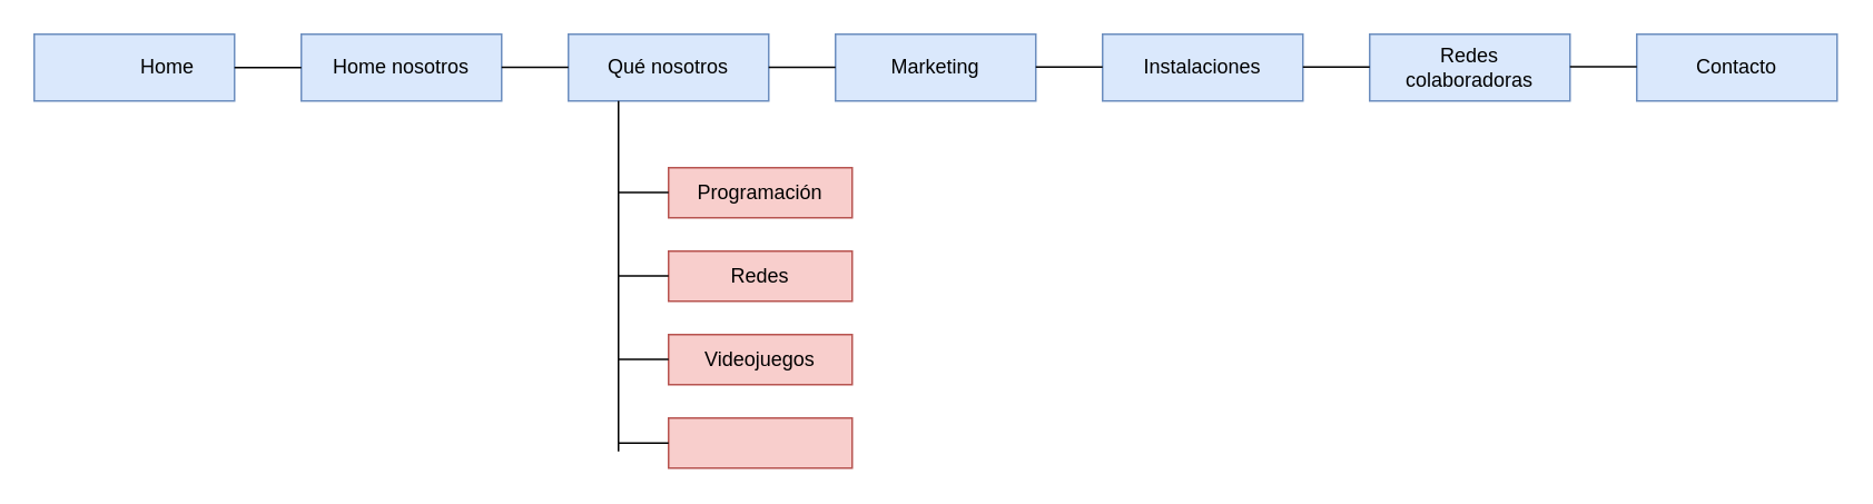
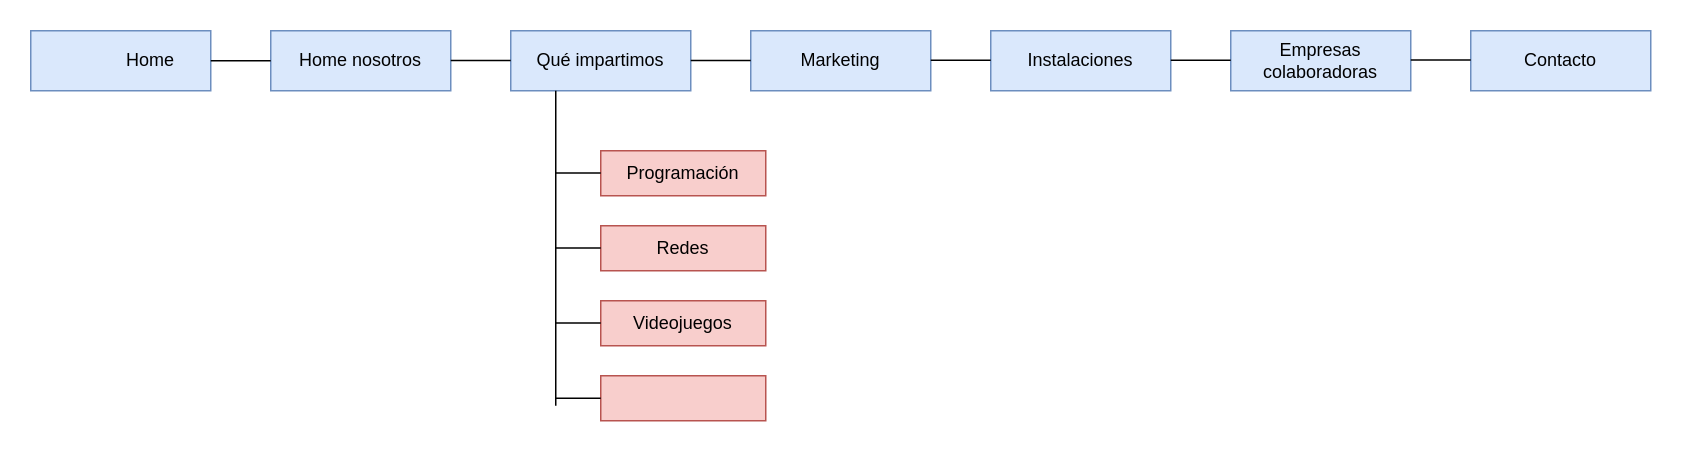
  <mxCell id="0" />
  <mxCell id="1" parent="0" />
  <mxCell id="2" value="" style="rounded=0;whiteSpace=wrap;html=1;fillColor=#dae8fc;strokeColor=#6c8ebf;" parent="1" vertex="1"><mxGeometry x="20" y="20" width="120" height="40" as="geometry" /></mxCell>
  <mxCell id="3" value="Home" style="text;html=1;strokeColor=none;fillColor=none;align=center;verticalAlign=middle;whiteSpace=wrap;rounded=0;" parent="1" vertex="1"><mxGeometry x="70" y="25" width="60" height="30" as="geometry" /></mxCell>
  <mxCell id="4" value="" style="rounded=0;whiteSpace=wrap;html=1;fillColor=#dae8fc;strokeColor=#6c8ebf;" parent="1" vertex="1"><mxGeometry x="180" y="20" width="120" height="40" as="geometry" /></mxCell>
  <mxCell id="5" value="Home nosotros" style="text;html=1;strokeColor=none;fillColor=none;align=center;verticalAlign=middle;whiteSpace=wrap;rounded=0;" parent="1" vertex="1"><mxGeometry x="190" y="25" width="100" height="30" as="geometry" /></mxCell>
  <mxCell id="6" value="" style="rounded=0;whiteSpace=wrap;html=1;fillColor=#dae8fc;strokeColor=#6c8ebf;" parent="1" vertex="1"><mxGeometry x="340" y="20" width="120" height="40" as="geometry" /></mxCell>
- <mxCell id="7" value="Qué nosotros" style="text;html=1;strokeColor=none;fillColor=none;align=center;verticalAlign=middle;whiteSpace=wrap;rounded=0;" parent="1" vertex="1"><mxGeometry x="350" y="25" width="100" height="30" as="geometry" /></mxCell>
+ <mxCell id="7" value="Qué impartimos" style="text;html=1;strokeColor=none;fillColor=none;align=center;verticalAlign=middle;whiteSpace=wrap;rounded=0;" parent="1" vertex="1"><mxGeometry x="350" y="25" width="100" height="30" as="geometry" /></mxCell>
  <mxCell id="8" value="" style="rounded=0;whiteSpace=wrap;html=1;fillColor=#dae8fc;strokeColor=#6c8ebf;" parent="1" vertex="1"><mxGeometry x="500" y="20" width="120" height="40" as="geometry" /></mxCell>
  <mxCell id="9" value="Marketing" style="text;html=1;strokeColor=none;fillColor=none;align=center;verticalAlign=middle;whiteSpace=wrap;rounded=0;" parent="1" vertex="1"><mxGeometry x="510" y="25" width="100" height="30" as="geometry" /></mxCell>
  <mxCell id="10" value="" style="rounded=0;whiteSpace=wrap;html=1;fillColor=#dae8fc;strokeColor=#6c8ebf;" parent="1" vertex="1"><mxGeometry x="660" y="20" width="120" height="40" as="geometry" /></mxCell>
  <mxCell id="11" value="Instalaciones" style="text;html=1;strokeColor=none;fillColor=none;align=center;verticalAlign=middle;whiteSpace=wrap;rounded=0;" parent="1" vertex="1"><mxGeometry x="670" y="25" width="100" height="30" as="geometry" /></mxCell>
  <mxCell id="12" value="" style="rounded=0;whiteSpace=wrap;html=1;fillColor=#dae8fc;strokeColor=#6c8ebf;" parent="1" vertex="1"><mxGeometry x="820" y="20" width="120" height="40" as="geometry" /></mxCell>
- <mxCell id="13" value="Redes colaboradoras" style="text;html=1;strokeColor=none;fillColor=none;align=center;verticalAlign=middle;whiteSpace=wrap;rounded=0;" parent="1" vertex="1"><mxGeometry x="830" y="25" width="100" height="30" as="geometry" /></mxCell>
+ <mxCell id="13" value="Empresas colaboradoras" style="text;html=1;strokeColor=none;fillColor=none;align=center;verticalAlign=middle;whiteSpace=wrap;rounded=0;" parent="1" vertex="1"><mxGeometry x="830" y="25" width="100" height="30" as="geometry" /></mxCell>
  <mxCell id="14" value="" style="rounded=0;whiteSpace=wrap;html=1;fillColor=#dae8fc;strokeColor=#6c8ebf;" parent="1" vertex="1"><mxGeometry x="980" y="20" width="120" height="40" as="geometry" /></mxCell>
  <mxCell id="15" value="Contacto" style="text;html=1;strokeColor=none;fillColor=none;align=center;verticalAlign=middle;whiteSpace=wrap;rounded=0;" parent="1" vertex="1"><mxGeometry x="990" y="25" width="100" height="30" as="geometry" /></mxCell>
  <mxCell id="16" value="" style="rounded=0;whiteSpace=wrap;html=1;fillColor=#f8cecc;strokeColor=#b85450;" parent="1" vertex="1"><mxGeometry x="400" y="100" width="110" height="30" as="geometry" /></mxCell>
  <mxCell id="17" value="Programación" style="text;html=1;align=center;verticalAlign=middle;whiteSpace=wrap;rounded=0;" parent="1" vertex="1"><mxGeometry x="405" y="100" width="100" height="30" as="geometry" /></mxCell>
  <mxCell id="18" value="" style="rounded=0;whiteSpace=wrap;html=1;fillColor=#f8cecc;strokeColor=#b85450;" parent="1" vertex="1"><mxGeometry x="400" y="150" width="110" height="30" as="geometry" /></mxCell>
  <mxCell id="19" value="Redes" style="text;html=1;align=center;verticalAlign=middle;whiteSpace=wrap;rounded=0;" parent="1" vertex="1"><mxGeometry x="405" y="150" width="100" height="30" as="geometry" /></mxCell>
  <mxCell id="20" value="" style="rounded=0;whiteSpace=wrap;html=1;fillColor=#f8cecc;strokeColor=#b85450;" parent="1" vertex="1"><mxGeometry x="400" y="200" width="110" height="30" as="geometry" /></mxCell>
  <mxCell id="21" value="Videojuegos" style="text;html=1;strokeColor=none;fillColor=none;align=center;verticalAlign=middle;whiteSpace=wrap;rounded=0;" parent="1" vertex="1"><mxGeometry x="405" y="200" width="100" height="30" as="geometry" /></mxCell>
  <mxCell id="22" value="" style="rounded=0;whiteSpace=wrap;html=1;fillColor=#f8cecc;strokeColor=#b85450;" parent="1" vertex="1"><mxGeometry x="400" y="250" width="110" height="30" as="geometry" /></mxCell>
  <mxCell id="23" value="" style="endArrow=none;html=1;rounded=0;exitX=1;exitY=0.5;exitDx=0;exitDy=0;entryX=0;entryY=0.5;entryDx=0;entryDy=0;" parent="1" source="2" target="4" edge="1"><mxGeometry width="50" height="50" relative="1" as="geometry"><mxPoint x="500" y="270" as="sourcePoint" /><mxPoint x="550" y="220" as="targetPoint" /></mxGeometry></mxCell>
  <mxCell id="24" value="" style="endArrow=none;html=1;rounded=0;exitX=1;exitY=0.5;exitDx=0;exitDy=0;entryX=0;entryY=0.5;entryDx=0;entryDy=0;" parent="1" edge="1"><mxGeometry width="50" height="50" relative="1" as="geometry"><mxPoint x="300" y="39.76" as="sourcePoint" /><mxPoint x="340" y="39.76" as="targetPoint" /></mxGeometry></mxCell>
  <mxCell id="25" value="" style="endArrow=none;html=1;rounded=0;exitX=1;exitY=0.5;exitDx=0;exitDy=0;entryX=0;entryY=0.5;entryDx=0;entryDy=0;" parent="1" edge="1"><mxGeometry width="50" height="50" relative="1" as="geometry"><mxPoint x="460" y="39.76" as="sourcePoint" /><mxPoint x="500" y="39.76" as="targetPoint" /></mxGeometry></mxCell>
  <mxCell id="26" value="" style="endArrow=none;html=1;rounded=0;exitX=1;exitY=0.5;exitDx=0;exitDy=0;entryX=0;entryY=0.5;entryDx=0;entryDy=0;" parent="1" edge="1"><mxGeometry width="50" height="50" relative="1" as="geometry"><mxPoint x="620" y="39.66" as="sourcePoint" /><mxPoint x="660" y="39.66" as="targetPoint" /></mxGeometry></mxCell>
  <mxCell id="27" value="" style="endArrow=none;html=1;rounded=0;exitX=1;exitY=0.5;exitDx=0;exitDy=0;entryX=0;entryY=0.5;entryDx=0;entryDy=0;" parent="1" edge="1"><mxGeometry width="50" height="50" relative="1" as="geometry"><mxPoint x="780" y="39.66" as="sourcePoint" /><mxPoint x="820" y="39.66" as="targetPoint" /></mxGeometry></mxCell>
  <mxCell id="28" value="" style="endArrow=none;html=1;rounded=0;exitX=1;exitY=0.5;exitDx=0;exitDy=0;entryX=0;entryY=0.5;entryDx=0;entryDy=0;" parent="1" edge="1"><mxGeometry width="50" height="50" relative="1" as="geometry"><mxPoint x="940" y="39.58" as="sourcePoint" /><mxPoint x="980" y="39.58" as="targetPoint" /></mxGeometry></mxCell>
  <mxCell id="29" value="" style="endArrow=none;html=1;rounded=0;entryX=0.25;entryY=1;entryDx=0;entryDy=0;" parent="1" target="6" edge="1"><mxGeometry width="50" height="50" relative="1" as="geometry"><mxPoint x="370" y="270" as="sourcePoint" /><mxPoint x="470" y="120" as="targetPoint" /></mxGeometry></mxCell>
  <mxCell id="30" value="" style="endArrow=none;html=1;rounded=0;entryX=0;entryY=0.5;entryDx=0;entryDy=0;" parent="1" target="22" edge="1"><mxGeometry width="50" height="50" relative="1" as="geometry"><mxPoint x="370" y="265" as="sourcePoint" /><mxPoint x="460" y="200" as="targetPoint" /></mxGeometry></mxCell>
  <mxCell id="31" value="" style="endArrow=none;html=1;rounded=0;entryX=0;entryY=0.5;entryDx=0;entryDy=0;" parent="1" edge="1"><mxGeometry width="50" height="50" relative="1" as="geometry"><mxPoint x="370" y="214.84" as="sourcePoint" /><mxPoint x="400" y="214.84" as="targetPoint" /></mxGeometry></mxCell>
  <mxCell id="32" value="" style="endArrow=none;html=1;rounded=0;entryX=0;entryY=0.5;entryDx=0;entryDy=0;" parent="1" edge="1"><mxGeometry width="50" height="50" relative="1" as="geometry"><mxPoint x="370" y="164.84" as="sourcePoint" /><mxPoint x="400" y="164.84" as="targetPoint" /></mxGeometry></mxCell>
  <mxCell id="33" value="" style="endArrow=none;html=1;rounded=0;entryX=0;entryY=0.5;entryDx=0;entryDy=0;" parent="1" edge="1"><mxGeometry width="50" height="50" relative="1" as="geometry"><mxPoint x="370" y="114.84" as="sourcePoint" /><mxPoint x="400" y="114.84" as="targetPoint" /></mxGeometry></mxCell>
